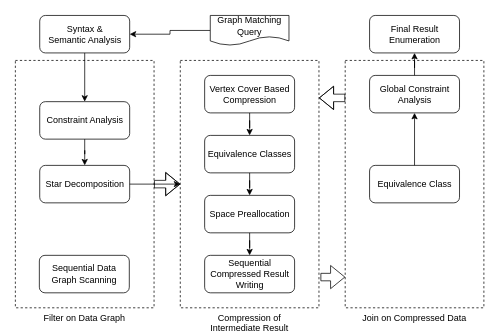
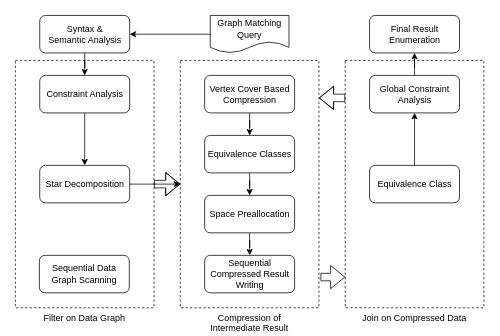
  <mxCell id="0" />
  <mxCell id="1" parent="0" />
  <mxCell id="2" value="" style="edgeStyle=orthogonalEdgeStyle;rounded=0;orthogonalLoop=1;jettySize=auto;html=1;entryX=1;entryY=0.5;entryDx=0;entryDy=0;" parent="1" source="3" target="7" edge="1"><mxGeometry relative="1" as="geometry"><mxPoint x="200" y="45" as="targetPoint" /></mxGeometry></mxCell>
- <mxCell id="3" value="Graph Matching Query" style="shape=document;whiteSpace=wrap;html=1;boundedLbl=1;" parent="1" vertex="1"><mxGeometry x="280" y="20" width="105" height="40" as="geometry" /></mxCell>
+ <mxCell id="3" value="Graph Matching Query" style="shape=document;whiteSpace=wrap;html=1;boundedLbl=1;" parent="1" vertex="1"><mxGeometry x="280" width="105" height="50" as="geometry" y="20" /></mxCell>
  <mxCell id="4" value="" style="edgeStyle=orthogonalEdgeStyle;rounded=0;orthogonalLoop=1;jettySize=auto;html=1;endArrow=block;endFill=0;shape=flexArrow;" parent="1" source="5" target="13" edge="1"><mxGeometry relative="1" as="geometry" /></mxCell>
  <mxCell id="5" value="Filter on Data Graph" style="rounded=0;whiteSpace=wrap;html=1;fillColor=none;dashed=1;labelPosition=center;verticalLabelPosition=bottom;align=center;verticalAlign=top;" parent="1" vertex="1"><mxGeometry y="80" width="185" height="330" as="geometry" x="20" /></mxCell>
  <mxCell id="6" value="" style="edgeStyle=orthogonalEdgeStyle;rounded=0;orthogonalLoop=1;jettySize=auto;html=1;" parent="1" source="7" target="9" edge="1"><mxGeometry relative="1" as="geometry" /></mxCell>
  <mxCell id="7" value="&lt;div&gt;Syntax &amp;amp;&lt;/div&gt;&lt;div&gt;Semantic Analysis&lt;/div&gt;" style="rounded=1;whiteSpace=wrap;html=1;fillColor=none;" parent="1" vertex="1"><mxGeometry x="52.5" width="120" height="50" as="geometry" y="20" /></mxCell>
  <mxCell id="8" value="" style="edgeStyle=orthogonalEdgeStyle;rounded=0;orthogonalLoop=1;jettySize=auto;html=1;" parent="1" source="9" target="11" edge="1"><mxGeometry relative="1" as="geometry" /></mxCell>
- <mxCell id="9" value="Constraint Analysis" style="rounded=1;whiteSpace=wrap;html=1;fillColor=none;" parent="1" vertex="1"><mxGeometry x="52.5" y="135" width="120" height="50" as="geometry" /></mxCell>
+ <mxCell id="9" value="Constraint Analysis" style="rounded=1;whiteSpace=wrap;html=1;fillColor=none;" parent="1" vertex="1"><mxGeometry x="52.5" y="100" width="120" height="50" as="geometry" /></mxCell>
  <mxCell id="10" value="" style="edgeStyle=orthogonalEdgeStyle;rounded=0;orthogonalLoop=1;jettySize=auto;html=1;" parent="1" source="11" target="13" edge="1"><mxGeometry relative="1" as="geometry" /></mxCell>
  <mxCell id="11" value="Star Decomposition" style="rounded=1;whiteSpace=wrap;html=1;fillColor=none;" parent="1" vertex="1"><mxGeometry x="52.5" y="220" width="120" height="50" as="geometry" /></mxCell>
  <mxCell id="12" value="Sequential Data Graph Scanning" style="rounded=1;whiteSpace=wrap;html=1;fillColor=none;" parent="1" vertex="1"><mxGeometry x="52" y="340" width="120" height="50" as="geometry" /></mxCell>
  <mxCell id="13" value="Compression of&lt;br&gt;Intermediate Result" style="rounded=0;whiteSpace=wrap;html=1;fillColor=none;dashed=1;labelPosition=center;verticalLabelPosition=bottom;align=center;verticalAlign=top;" parent="1" vertex="1"><mxGeometry x="240" y="80" width="185" height="330" as="geometry" /></mxCell>
  <mxCell id="14" value="" style="edgeStyle=orthogonalEdgeStyle;rounded=0;orthogonalLoop=1;jettySize=auto;html=1;shape=flexArrow;" parent="1" source="15" target="13" edge="1"><mxGeometry relative="1" as="geometry"><Array as="points"><mxPoint x="445" y="130" /><mxPoint x="445" y="130" /></Array></mxGeometry></mxCell>
  <mxCell id="15" value="Join on Compressed Data" style="rounded=0;whiteSpace=wrap;html=1;fillColor=none;dashed=1;labelPosition=center;verticalLabelPosition=bottom;align=center;verticalAlign=top;" parent="1" vertex="1"><mxGeometry x="460" y="80" width="185" height="330" as="geometry" /></mxCell>
  <mxCell id="16" value="" style="edgeStyle=orthogonalEdgeStyle;rounded=0;orthogonalLoop=1;jettySize=auto;html=1;" parent="1" source="17" target="21" edge="1"><mxGeometry relative="1" as="geometry" /></mxCell>
  <mxCell id="17" value="Vertex Cover Based Compression" style="rounded=1;whiteSpace=wrap;html=1;fillColor=none;" parent="1" vertex="1"><mxGeometry x="272.5" y="100" width="120" height="50" as="geometry" /></mxCell>
  <mxCell id="18" value="" style="edgeStyle=orthogonalEdgeStyle;rounded=0;orthogonalLoop=1;jettySize=auto;html=1;" parent="1" source="19" target="22" edge="1"><mxGeometry relative="1" as="geometry" /></mxCell>
  <mxCell id="19" value="&lt;span&gt;Space Preallocation&lt;/span&gt;" style="rounded=1;whiteSpace=wrap;html=1;fillColor=none;" parent="1" vertex="1"><mxGeometry x="272.5" y="260" width="120" height="50" as="geometry" /></mxCell>
  <mxCell id="20" value="" style="edgeStyle=orthogonalEdgeStyle;rounded=0;orthogonalLoop=1;jettySize=auto;html=1;" parent="1" source="21" target="19" edge="1"><mxGeometry relative="1" as="geometry" /></mxCell>
  <mxCell id="21" value="Equivalence Classes" style="rounded=1;whiteSpace=wrap;html=1;fillColor=none;" parent="1" vertex="1"><mxGeometry x="272.5" y="180" width="120" height="50" as="geometry" /></mxCell>
  <mxCell id="22" value="Sequential Compressed Result Writing" style="rounded=1;whiteSpace=wrap;html=1;fillColor=none;" parent="1" vertex="1"><mxGeometry x="272.5" y="340" width="120" height="50" as="geometry" /></mxCell>
  <mxCell id="23" value="" style="edgeStyle=orthogonalEdgeStyle;rounded=0;orthogonalLoop=1;jettySize=auto;html=1;" parent="1" source="24" target="26" edge="1"><mxGeometry relative="1" as="geometry" /></mxCell>
  <mxCell id="24" value="Equivalence Class" style="rounded=1;whiteSpace=wrap;html=1;fillColor=none;" parent="1" vertex="1"><mxGeometry x="492.5" y="220" width="120" height="50" as="geometry" /></mxCell>
  <mxCell id="25" value="" style="edgeStyle=orthogonalEdgeStyle;rounded=0;orthogonalLoop=1;jettySize=auto;html=1;" parent="1" source="26" target="27" edge="1"><mxGeometry relative="1" as="geometry" /></mxCell>
  <mxCell id="26" value="Global Constraint Analysis" style="rounded=1;whiteSpace=wrap;html=1;fillColor=none;" parent="1" vertex="1"><mxGeometry x="492.5" y="100" width="120" height="50" as="geometry" /></mxCell>
  <mxCell id="27" value="Final Result Enumeration" style="rounded=1;whiteSpace=wrap;html=1;fillColor=none;" parent="1" vertex="1"><mxGeometry x="492.5" width="120" height="50" as="geometry" y="20" /></mxCell>
  <mxCell id="28" value="" style="edgeStyle=orthogonalEdgeStyle;rounded=0;orthogonalLoop=1;jettySize=auto;html=1;shape=flexArrow;exitX=1.011;exitY=0.897;exitDx=0;exitDy=0;exitPerimeter=0;" parent="1" edge="1"><mxGeometry relative="1" as="geometry"><Array as="points" /><mxPoint x="427.035" y="369.01" as="sourcePoint" /><mxPoint x="460" y="369" as="targetPoint" /></mxGeometry></mxCell>
